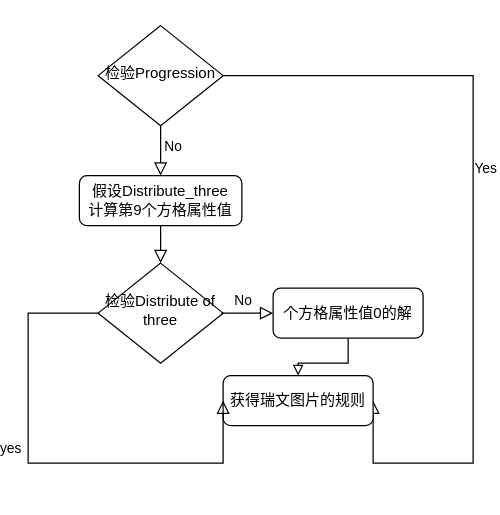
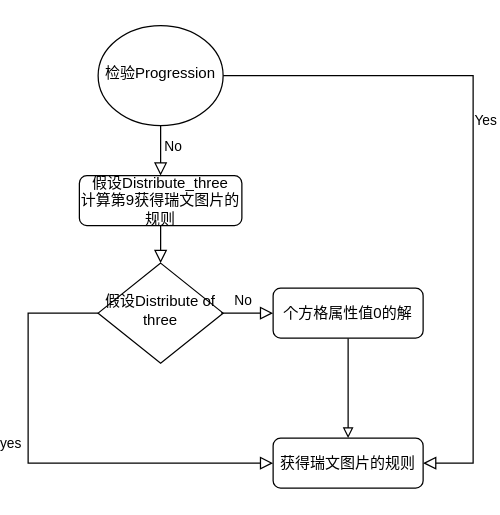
  <mxCell id="0" />
  <mxCell id="1" parent="0" />
  <mxCell id="2" value="No" style="rounded=0;html=1;jettySize=auto;orthogonalLoop=1;fontSize=11;endArrow=block;endFill=0;endSize=8;strokeWidth=1;shadow=0;labelBackgroundColor=none;edgeStyle=orthogonalEdgeStyle;" parent="1" source="4" edge="1"><mxGeometry x="-0.143" y="10" relative="1" as="geometry"><mxPoint as="offset" /><mxPoint x="126" y="140" as="targetPoint" /></mxGeometry></mxCell>
  <mxCell id="3" value="Yes" style="edgeStyle=orthogonalEdgeStyle;rounded=0;html=1;jettySize=auto;orthogonalLoop=1;fontSize=11;endArrow=block;endFill=0;endSize=8;strokeWidth=1;shadow=0;labelBackgroundColor=none;entryX=1;entryY=0.5;entryDx=0;entryDy=0;" parent="1" source="4" target="6" edge="1"><mxGeometry x="-0.143" y="10" relative="1" as="geometry"><mxPoint as="offset" /><mxPoint x="366" y="330" as="targetPoint" /><Array as="points"><mxPoint x="376" y="60" /><mxPoint x="376" y="370" /></Array></mxGeometry></mxCell>
- <mxCell id="4" value="检验Progression" style="rhombus;whiteSpace=wrap;html=1;shadow=0;fontFamily=Helvetica;fontSize=12;align=center;strokeWidth=1;spacing=6;spacingTop=-4;" parent="1" vertex="1"><mxGeometry x="76" y="20" width="100" height="80" as="geometry" /></mxCell>
- <mxCell id="5" value="检验Distribute of three" style="rhombus;whiteSpace=wrap;html=1;shadow=0;fontFamily=Helvetica;fontSize=12;align=center;strokeWidth=1;spacing=6;spacingTop=-4;" parent="1" vertex="1"><mxGeometry x="76" y="210" width="100" height="80" as="geometry" /></mxCell>
- <mxCell id="6" value="获得瑞文图片的规则" style="rounded=1;whiteSpace=wrap;html=1;fontSize=12;glass=0;strokeWidth=1;shadow=0;" parent="1" vertex="1"><mxGeometry x="176" y="300" width="120" height="40" as="geometry" /></mxCell>
+ <mxCell id="4" value="检验Progression" style="ellipse;whiteSpace=wrap;html=1;shadow=0;fontFamily=Helvetica;fontSize=12;align=center;strokeWidth=1;spacing=6;spacingTop=-4;" parent="1" vertex="1"><mxGeometry x="76" y="20" width="100" height="80" as="geometry" /></mxCell>
+ <mxCell id="5" value="假设Distribute of three" style="rhombus;whiteSpace=wrap;html=1;shadow=0;fontFamily=Helvetica;fontSize=12;align=center;strokeWidth=1;spacing=6;spacingTop=-4;" parent="1" vertex="1"><mxGeometry x="76" y="210" width="100" height="80" as="geometry" /></mxCell>
+ <mxCell id="6" value="获得瑞文图片的规则" style="rounded=1;whiteSpace=wrap;html=1;fontSize=12;glass=0;strokeWidth=1;shadow=0;" parent="1" vertex="1"><mxGeometry x="216" y="350" width="120" height="40" as="geometry" /></mxCell>
  <mxCell id="7" value="yes" style="rounded=0;html=1;jettySize=auto;orthogonalLoop=1;fontSize=11;endArrow=block;endFill=0;endSize=8;strokeWidth=1;shadow=0;labelBackgroundColor=none;edgeStyle=orthogonalEdgeStyle;entryX=0;entryY=0.5;entryDx=0;entryDy=0;exitX=0;exitY=0.5;exitDx=0;exitDy=0;verticalAlign=top;" parent="1" source="5" target="6" edge="1"><mxGeometry x="-0.207" y="-14" relative="1" as="geometry"><mxPoint as="offset" /><mxPoint x="20" y="163" as="sourcePoint" /><mxPoint x="20" y="233" as="targetPoint" /><Array as="points"><mxPoint x="20" y="250" /><mxPoint x="20" y="370" /></Array></mxGeometry></mxCell>
- <mxCell id="8" value="假设Distribute_three&lt;br&gt;计算第9个方格属性值" style="rounded=1;whiteSpace=wrap;html=1;fontSize=12;glass=0;strokeWidth=1;shadow=0;" parent="1" vertex="1"><mxGeometry x="61" y="140" width="130" height="40" as="geometry" /></mxCell>
+ <mxCell id="8" value="假设Distribute_three&lt;br&gt;计算第9获得瑞文图片的规则" style="rounded=1;whiteSpace=wrap;html=1;fontSize=12;glass=0;strokeWidth=1;shadow=0;" parent="1" vertex="1"><mxGeometry x="61" y="140" width="130" height="40" as="geometry" /></mxCell>
  <mxCell id="9" value="" style="rounded=0;html=1;jettySize=auto;orthogonalLoop=1;fontSize=11;endArrow=block;endFill=0;endSize=8;strokeWidth=1;shadow=0;labelBackgroundColor=none;edgeStyle=orthogonalEdgeStyle;entryX=0.5;entryY=0;entryDx=0;entryDy=0;" parent="1" target="5" edge="1"><mxGeometry relative="1" as="geometry"><mxPoint x="126" y="180" as="sourcePoint" /><mxPoint x="126" y="210" as="targetPoint" /></mxGeometry></mxCell>
  <mxCell id="10" style="edgeStyle=orthogonalEdgeStyle;rounded=0;orthogonalLoop=1;jettySize=auto;html=1;exitX=0.5;exitY=1;exitDx=0;exitDy=0;shadow=0;endArrow=block;endFill=0;" parent="1" source="11" target="6" edge="1"><mxGeometry relative="1" as="geometry" /></mxCell>
  <mxCell id="11" value="个方格属性值0的解" style="rounded=1;whiteSpace=wrap;html=1;fontSize=12;glass=0;strokeWidth=1;shadow=0;" parent="1" vertex="1"><mxGeometry x="216" y="230" width="120" height="40" as="geometry" /></mxCell>
  <mxCell id="12" value="No" style="rounded=0;html=1;jettySize=auto;orthogonalLoop=1;fontSize=11;endArrow=block;endFill=0;endSize=8;strokeWidth=1;shadow=0;labelBackgroundColor=none;edgeStyle=orthogonalEdgeStyle;entryX=0;entryY=0.5;entryDx=0;entryDy=0;" parent="1" target="11" edge="1"><mxGeometry x="-0.143" y="10" relative="1" as="geometry"><mxPoint as="offset" /><mxPoint x="175" y="249" as="sourcePoint" /><mxPoint x="216" y="260" as="targetPoint" /><Array as="points"><mxPoint x="175" y="250" /></Array></mxGeometry></mxCell>
